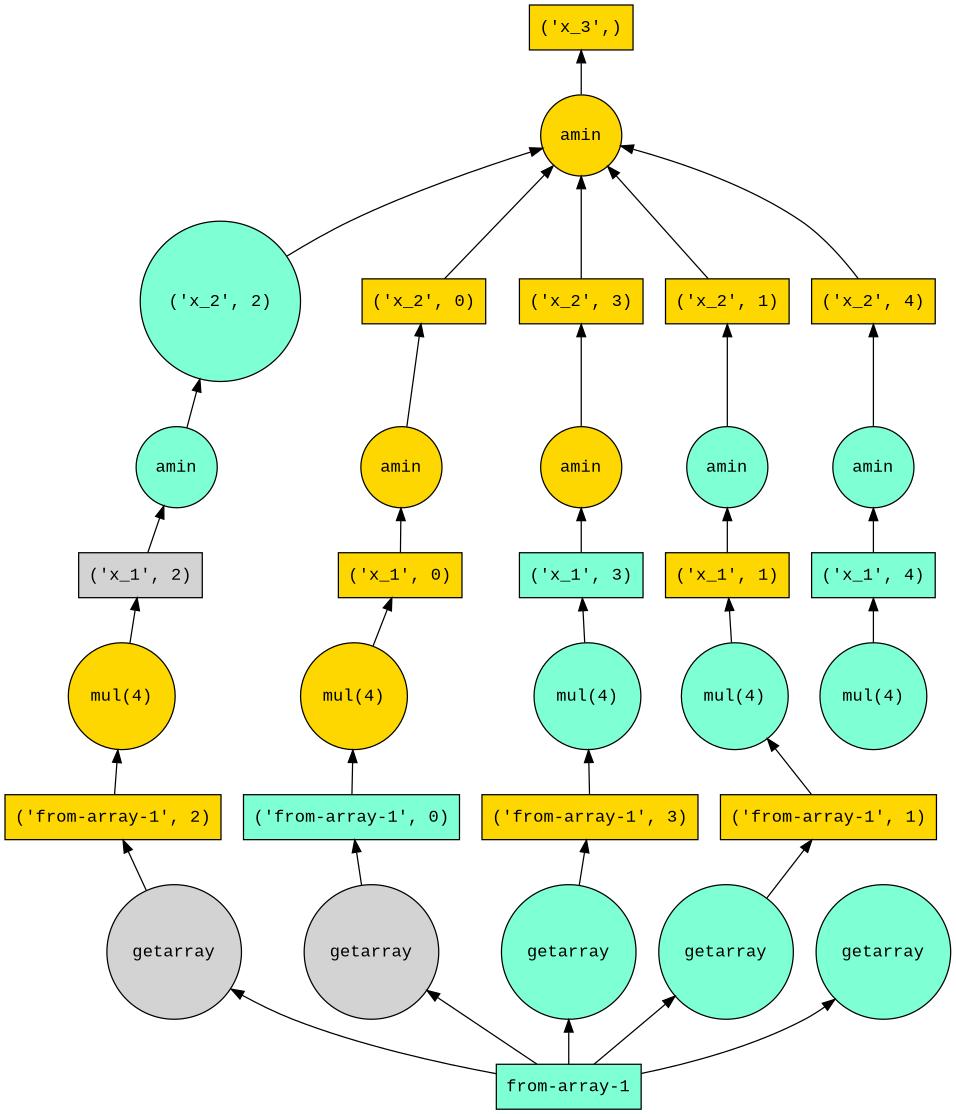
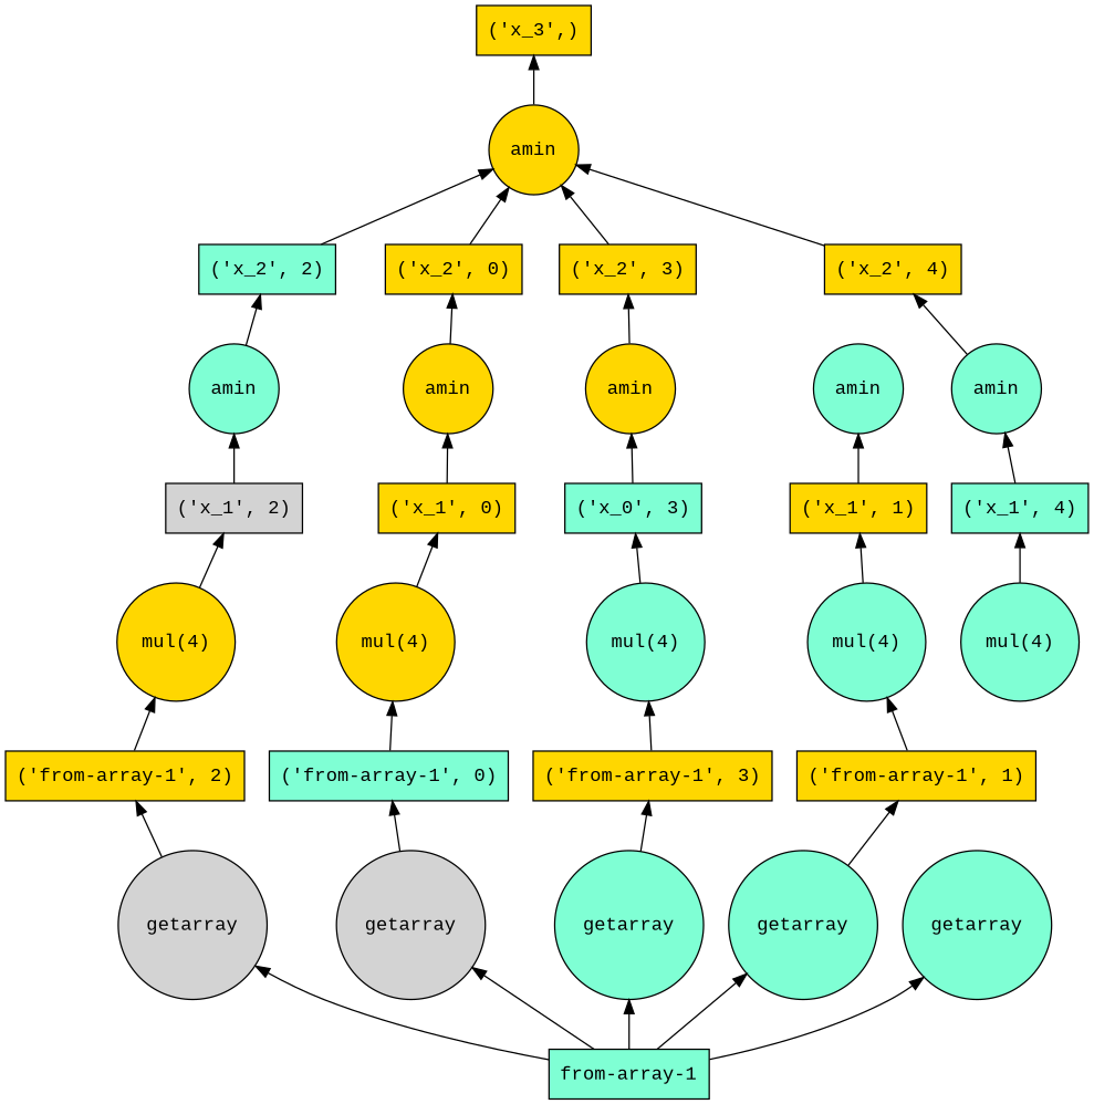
  digraph {
    fontname="Liberation Mono"
    rankdir=BT
    node [fillcolor=gold fontname="Liberation Mono" shape=box style=filled]
    edge [fontname="Liberation Mono"]
    n1 [label="('x_2', 4)"]
    n2 [label=amin shape=circle]
    n3 [label="('x_3',)"]
    n4 [fillcolor=aquamarine label=amin shape=circle]
    n5 [fillcolor=aquamarine label="('x_1', 4)"]
    n6 [label="('from-array-1', 2)"]
    n7 [label="mul(4)" shape=circle]
    n8 [fillcolor=lightgrey label="('x_1', 2)"]
    n9 [fillcolor=lightgrey label=getarray shape=circle]
    n10 [fillcolor=aquamarine label="from-array-1"]
    n11 [fillcolor=lightgrey label=getarray shape=circle]
    n12 [fillcolor=aquamarine label=getarray shape=circle]
    n13 [fillcolor=aquamarine label=getarray shape=circle]
    n14 [fillcolor=aquamarine label=getarray shape=circle]
    n15 [fillcolor=aquamarine label="('from-array-1', 0)"]
    n16 [label="('from-array-1', 3)"]
    n17 [label="('from-array-1', 1)"]
    n18 [label="('x_2', 3)"]
    n19 [label="('x_2', 0)"]
-   n20 [fillcolor=aquamarine label="('x_2', 2)" shape=circle]
-   n21 [label="('x_2', 1)"]
-   n22 [fillcolor=aquamarine label="('x_1', 3)"]
+   n20 [fillcolor=aquamarine label="('x_2', 2)"]
+   n22 [fillcolor=aquamarine label="('x_0', 3)"]
    n23 [label=amin shape=circle]
    n24 [fillcolor=aquamarine label="mul(4)" shape=circle]
    n25 [label="mul(4)" shape=circle]
    n26 [label="('x_1', 0)"]
    n27 [label="('x_1', 1)"]
    n28 [fillcolor=aquamarine label=amin shape=circle]
    n29 [fillcolor=aquamarine label="mul(4)" shape=circle]
    n30 [fillcolor=aquamarine label=amin shape=circle]
    n31 [label=amin shape=circle]
    n32 [fillcolor=aquamarine label="mul(4)" shape=circle]
    n1 -> n2
    n2 -> n3
    n4 -> n1
    n5 -> n4
    n6 -> n7
    n7 -> n8
    n8 -> n30
    n9 -> n6
    n10 -> n9
    n10 -> n11
    n10 -> n12
    n10 -> n13
    n10 -> n14
    n11 -> n15
    n12 -> n16
    n13 -> n17
    n15 -> n25
    n16 -> n24
    n17 -> n29
    n18 -> n2
    n19 -> n2
    n20 -> n2
-   n21 -> n2
    n22 -> n23
    n23 -> n18
    n24 -> n22
    n25 -> n26
    n26 -> n31
    n27 -> n28
-   n28 -> n21
    n29 -> n27
    n30 -> n20
    n31 -> n19
    n32 -> n5
  }
